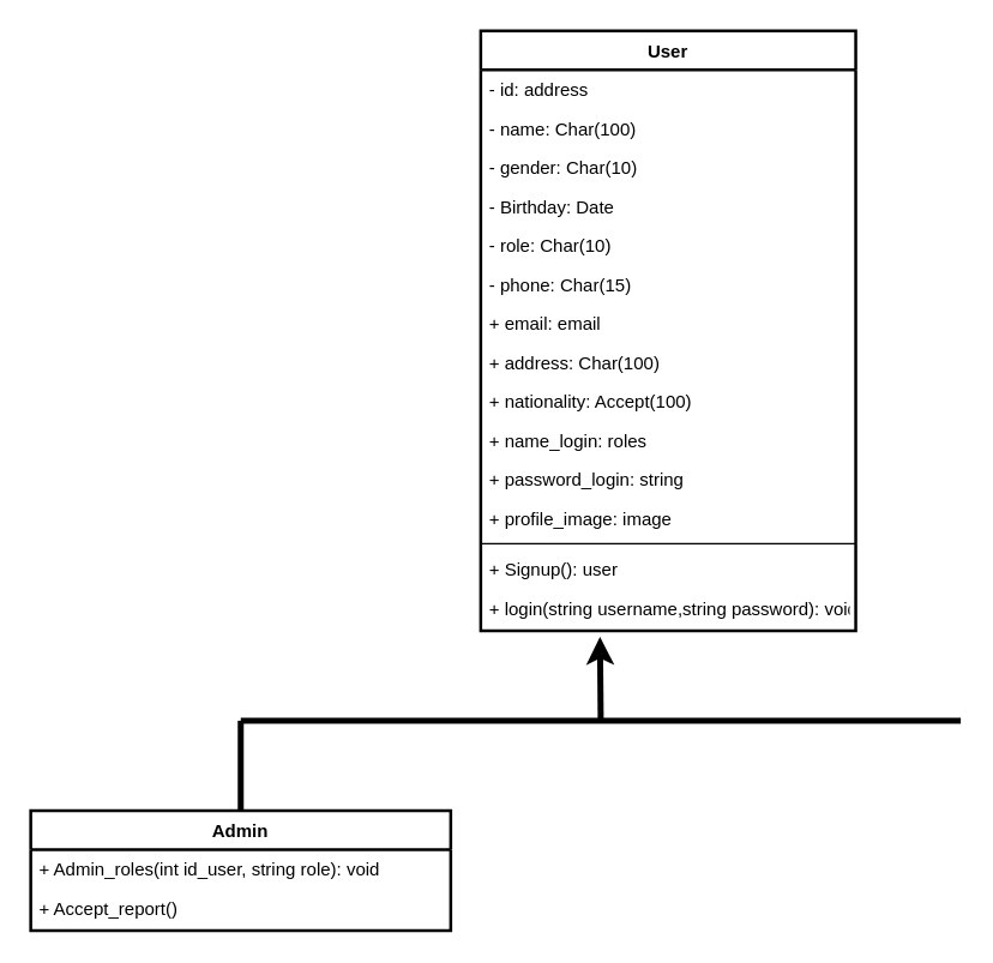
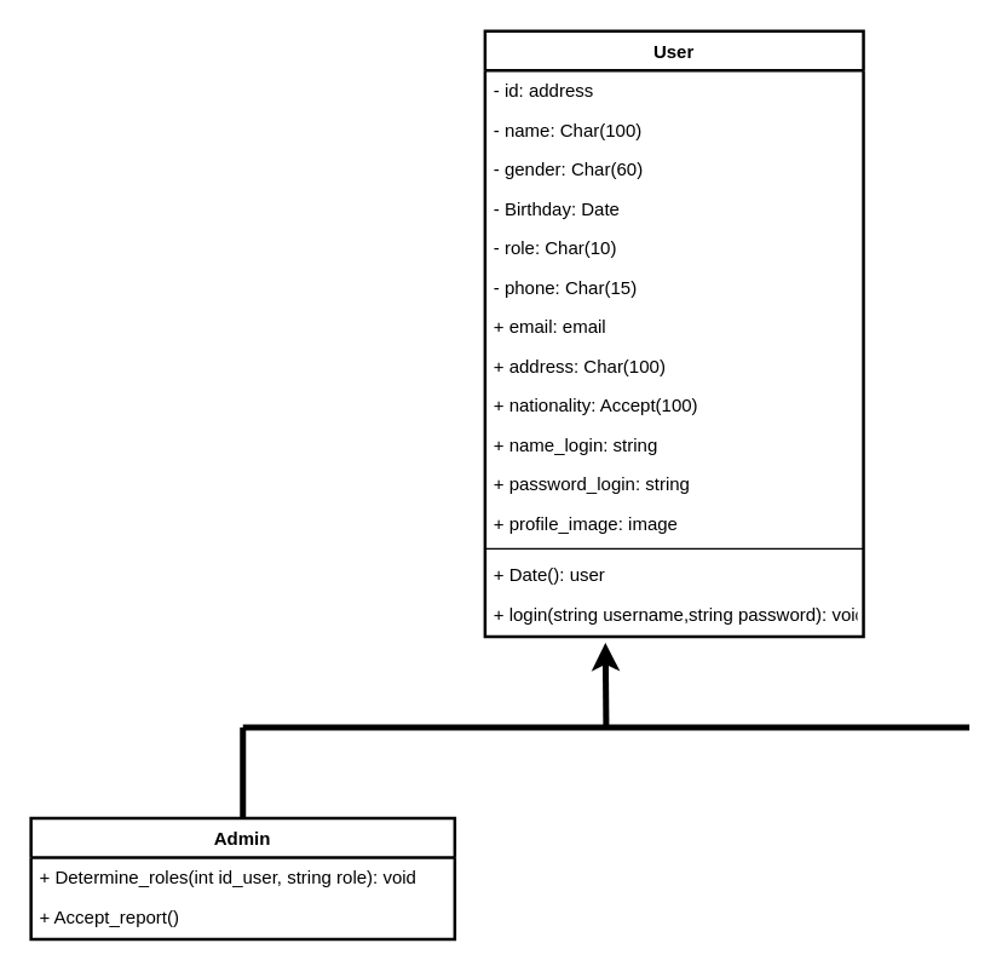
  <mxCell id="0" />
  <mxCell id="1" parent="0" />
  <mxCell id="2" value="User" style="swimlane;fontStyle=1;align=center;verticalAlign=top;childLayout=stackLayout;horizontal=1;startSize=26;horizontalStack=0;resizeParent=1;resizeParentMax=0;resizeLast=0;collapsible=1;marginBottom=0;strokeWidth=2;" vertex="1" parent="1"><mxGeometry x="320" y="20" width="250" height="400" as="geometry"><mxRectangle x="110" y="80" width="80" height="26" as="alternateBounds" /></mxGeometry></mxCell>
  <mxCell id="3" value="- id: address" style="text;strokeColor=none;fillColor=none;align=left;verticalAlign=top;spacingLeft=4;spacingRight=4;overflow=hidden;rotatable=0;points=[[0,0.5],[1,0.5]];portConstraint=eastwest;" vertex="1" parent="2"><mxGeometry y="26" width="250" height="26" as="geometry" /></mxCell>
  <mxCell id="4" value="- name: Char(100)" style="text;strokeColor=none;fillColor=none;align=left;verticalAlign=top;spacingLeft=4;spacingRight=4;overflow=hidden;rotatable=0;points=[[0,0.5],[1,0.5]];portConstraint=eastwest;" vertex="1" parent="2"><mxGeometry y="52" width="250" height="26" as="geometry" /></mxCell>
- <mxCell id="5" value="- gender: Char(10)" style="text;strokeColor=none;fillColor=none;align=left;verticalAlign=top;spacingLeft=4;spacingRight=4;overflow=hidden;rotatable=0;points=[[0,0.5],[1,0.5]];portConstraint=eastwest;" vertex="1" parent="2"><mxGeometry y="78" width="250" height="26" as="geometry" /></mxCell>
+ <mxCell id="5" value="- gender: Char(60)" style="text;strokeColor=none;fillColor=none;align=left;verticalAlign=top;spacingLeft=4;spacingRight=4;overflow=hidden;rotatable=0;points=[[0,0.5],[1,0.5]];portConstraint=eastwest;" vertex="1" parent="2"><mxGeometry y="78" width="250" height="26" as="geometry" /></mxCell>
  <mxCell id="6" value="- Birthday: Date" style="text;strokeColor=none;fillColor=none;align=left;verticalAlign=top;spacingLeft=4;spacingRight=4;overflow=hidden;rotatable=0;points=[[0,0.5],[1,0.5]];portConstraint=eastwest;" vertex="1" parent="2"><mxGeometry y="104" width="250" height="26" as="geometry" /></mxCell>
  <mxCell id="7" value="- role: Char(10)" style="text;strokeColor=none;fillColor=none;align=left;verticalAlign=top;spacingLeft=4;spacingRight=4;overflow=hidden;rotatable=0;points=[[0,0.5],[1,0.5]];portConstraint=eastwest;" vertex="1" parent="2"><mxGeometry y="130" width="250" height="26" as="geometry" /></mxCell>
  <mxCell id="8" value="- phone: Char(15)" style="text;strokeColor=none;fillColor=none;align=left;verticalAlign=top;spacingLeft=4;spacingRight=4;overflow=hidden;rotatable=0;points=[[0,0.5],[1,0.5]];portConstraint=eastwest;" vertex="1" parent="2"><mxGeometry y="156" width="250" height="26" as="geometry" /></mxCell>
  <mxCell id="9" value="+ email: email" style="text;strokeColor=none;fillColor=none;align=left;verticalAlign=top;spacingLeft=4;spacingRight=4;overflow=hidden;rotatable=0;points=[[0,0.5],[1,0.5]];portConstraint=eastwest;" vertex="1" parent="2"><mxGeometry y="182" width="250" height="26" as="geometry" /></mxCell>
  <mxCell id="10" value="+ address: Char(100)" style="text;strokeColor=none;fillColor=none;align=left;verticalAlign=top;spacingLeft=4;spacingRight=4;overflow=hidden;rotatable=0;points=[[0,0.5],[1,0.5]];portConstraint=eastwest;" vertex="1" parent="2"><mxGeometry y="208" width="250" height="26" as="geometry" /></mxCell>
  <mxCell id="11" value="+ nationality: Accept(100)" style="text;strokeColor=none;fillColor=none;align=left;verticalAlign=top;spacingLeft=4;spacingRight=4;overflow=hidden;rotatable=0;points=[[0,0.5],[1,0.5]];portConstraint=eastwest;fontStyle=0" vertex="1" parent="2"><mxGeometry y="234" width="250" height="26" as="geometry" /></mxCell>
- <mxCell id="12" value="+ name_login: roles" style="text;strokeColor=none;fillColor=none;align=left;verticalAlign=top;spacingLeft=4;spacingRight=4;overflow=hidden;rotatable=0;points=[[0,0.5],[1,0.5]];portConstraint=eastwest;" vertex="1" parent="2"><mxGeometry y="260" width="250" height="26" as="geometry" /></mxCell>
+ <mxCell id="12" value="+ name_login: string" style="text;strokeColor=none;fillColor=none;align=left;verticalAlign=top;spacingLeft=4;spacingRight=4;overflow=hidden;rotatable=0;points=[[0,0.5],[1,0.5]];portConstraint=eastwest;" vertex="1" parent="2"><mxGeometry y="260" width="250" height="26" as="geometry" /></mxCell>
  <mxCell id="13" value="+ password_login: string" style="text;strokeColor=none;fillColor=none;align=left;verticalAlign=top;spacingLeft=4;spacingRight=4;overflow=hidden;rotatable=0;points=[[0,0.5],[1,0.5]];portConstraint=eastwest;" vertex="1" parent="2"><mxGeometry y="286" width="250" height="26" as="geometry" /></mxCell>
  <mxCell id="14" value="+ profile_image: image" style="text;strokeColor=none;fillColor=none;align=left;verticalAlign=top;spacingLeft=4;spacingRight=4;overflow=hidden;rotatable=0;points=[[0,0.5],[1,0.5]];portConstraint=eastwest;" vertex="1" parent="2"><mxGeometry y="312" width="250" height="26" as="geometry" /></mxCell>
  <mxCell id="15" value="" style="line;strokeWidth=1;fillColor=none;align=left;verticalAlign=middle;spacingTop=-1;spacingLeft=3;spacingRight=3;rotatable=0;labelPosition=right;points=[];portConstraint=eastwest;" vertex="1" parent="2"><mxGeometry y="338" width="250" height="8" as="geometry" /></mxCell>
- <mxCell id="16" value="+ Signup(): user" style="text;strokeColor=none;fillColor=none;align=left;verticalAlign=top;spacingLeft=4;spacingRight=4;overflow=hidden;rotatable=0;points=[[0,0.5],[1,0.5]];portConstraint=eastwest;" vertex="1" parent="2"><mxGeometry y="346" width="250" height="26" as="geometry" /></mxCell>
+ <mxCell id="16" value="+ Date(): user" style="text;strokeColor=none;fillColor=none;align=left;verticalAlign=top;spacingLeft=4;spacingRight=4;overflow=hidden;rotatable=0;points=[[0,0.5],[1,0.5]];portConstraint=eastwest;" vertex="1" parent="2"><mxGeometry y="346" width="250" height="26" as="geometry" /></mxCell>
  <mxCell id="17" value="+ login(string username,string password): void&#10;" style="text;strokeColor=none;fillColor=none;align=left;verticalAlign=top;spacingLeft=4;spacingRight=4;overflow=hidden;rotatable=0;points=[[0,0.5],[1,0.5]];portConstraint=eastwest;" vertex="1" parent="2"><mxGeometry y="372" width="250" height="28" as="geometry" /></mxCell>
  <mxCell id="18" value="" style="endArrow=classic;html=1;rounded=0;strokeWidth=4;" edge="1" parent="1"><mxGeometry width="50" height="50" relative="1" as="geometry"><mxPoint x="400" y="480" as="sourcePoint" /><mxPoint x="399.5" y="424" as="targetPoint" /></mxGeometry></mxCell>
  <mxCell id="19" value="" style="endArrow=none;html=1;rounded=0;strokeWidth=4;" edge="1" parent="1"><mxGeometry width="50" height="50" relative="1" as="geometry"><mxPoint x="160" y="480" as="sourcePoint" /><mxPoint x="640" y="480" as="targetPoint" /><Array as="points" /></mxGeometry></mxCell>
  <mxCell id="20" value="" style="endArrow=none;html=1;rounded=0;strokeWidth=4;" edge="1" parent="1"><mxGeometry width="50" height="50" relative="1" as="geometry"><mxPoint x="160" y="540" as="sourcePoint" /><mxPoint x="160" y="480" as="targetPoint" /></mxGeometry></mxCell>
  <mxCell id="21" value="Admin" style="swimlane;fontStyle=1;align=center;verticalAlign=top;childLayout=stackLayout;horizontal=1;startSize=26;horizontalStack=0;resizeParent=1;resizeParentMax=0;resizeLast=0;collapsible=1;marginBottom=0;strokeWidth=2;" vertex="1" parent="1"><mxGeometry x="20" y="540" width="280" height="80" as="geometry"><mxRectangle x="110" y="80" width="80" height="26" as="alternateBounds" /></mxGeometry></mxCell>
- <mxCell id="22" value="+ Admin_roles(int id_user, string role): void" style="text;strokeColor=none;fillColor=none;align=left;verticalAlign=top;spacingLeft=4;spacingRight=4;overflow=hidden;rotatable=0;points=[[0,0.5],[1,0.5]];portConstraint=eastwest;" vertex="1" parent="21"><mxGeometry y="26" width="280" height="26" as="geometry" /></mxCell>
+ <mxCell id="22" value="+ Determine_roles(int id_user, string role): void" style="text;strokeColor=none;fillColor=none;align=left;verticalAlign=top;spacingLeft=4;spacingRight=4;overflow=hidden;rotatable=0;points=[[0,0.5],[1,0.5]];portConstraint=eastwest;" vertex="1" parent="21"><mxGeometry y="26" width="280" height="26" as="geometry" /></mxCell>
  <mxCell id="23" value="+ Accept_report()&#10;" style="text;strokeColor=none;fillColor=none;align=left;verticalAlign=top;spacingLeft=4;spacingRight=4;overflow=hidden;rotatable=0;points=[[0,0.5],[1,0.5]];portConstraint=eastwest;" vertex="1" parent="21"><mxGeometry y="52" width="280" height="28" as="geometry" /></mxCell>
